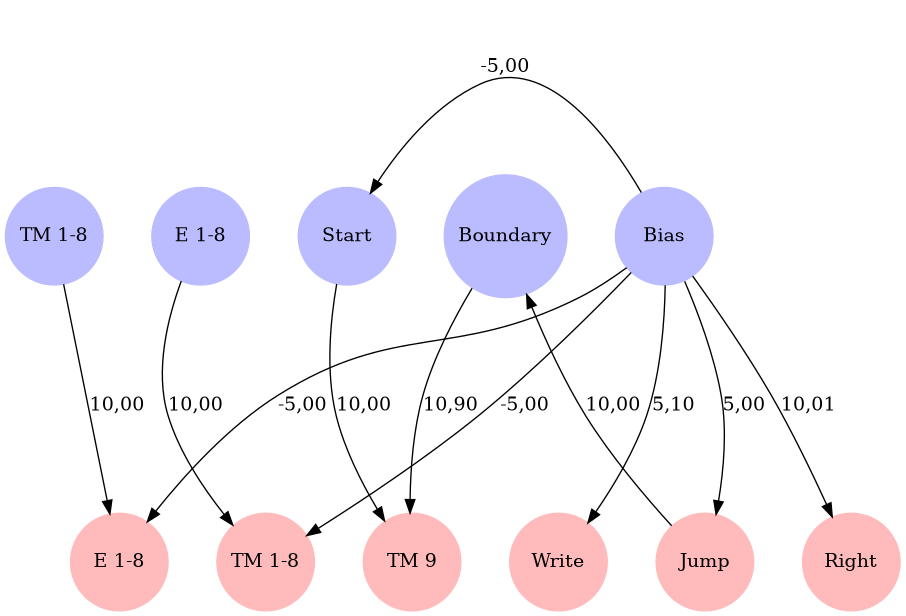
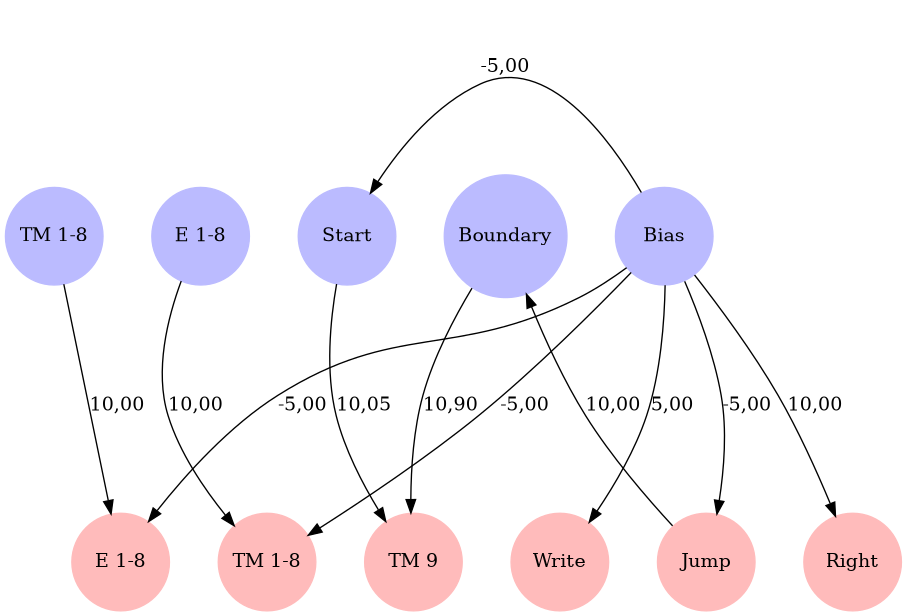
  digraph {
    rankdir=TB
    ranksep=2
    node [color="#FFBBBB" shape=circle style=filled]
    edge [style=invis]
    Start [color="#BBBBFF" height=1 width=1]
    Boundary [color="#BBBBFF" height=1 width=1]
    n3 [color="#BBBBFF" height=1 label="E 1-8" width=1]
    n4 [color="#BBBBFF" height=1 label="TM 1-8" width=1]
    Bias [color="#BBBBFF" height=1 width=1]
    n6 [height=1 label="E 1-8" width=1]
    n7 [height=1 label="TM 1-8" width=1]
    n8 [height=1 label="TM 9" width=1]
    Write [height=1 width=1]
    Jump [height=1 width=1]
    Right [height=1 width=1]
    subgraph sub_1 {
      rank=same
      Start
      Boundary
      n3
      n4
      Bias
    }
    subgraph sub_2 {
      rank=same
      n6
      n7
      n8
      Write
      Jump
      Right
    }
    Start -> Boundary
-   Start -> n8 [label="10,00" style=""]
+   Start -> n8 [label="10,05" style=""]
    Boundary -> Bias
    Boundary -> n8 [label="10,90" style=""]
    n3 -> Start
    n3 -> n7 [label="10,00" style=""]
    n4 -> n3
    n4 -> n6 [label="10,00" style=""]
    Bias -> Start [label="-5,00" style=""]
    Bias -> n6 [label="-5,00" style=""]
    Bias -> n7 [label="-5,00" style=""]
-   Bias -> Write [label="5,10" style=""]
-   Bias -> Jump [label="5,00" style=""]
-   Bias -> Right [label="10,01" style=""]
+   Bias -> Write [label="5,00" style=""]
+   Bias -> Jump [label="-5,00" style=""]
+   Bias -> Right [label="10,00" style=""]
    n6 -> n7
    n6 -> n8
    n6 -> Write
    n6 -> Jump
    n6 -> Right
    n7 -> n8
    n7 -> Write
    n7 -> Jump
    n7 -> Right
    n8 -> Write
    n8 -> Jump
    n8 -> Right
    Write -> Jump
    Write -> Right
    Jump -> Boundary [label="10,00" style=""]
    Jump -> Right
  }
